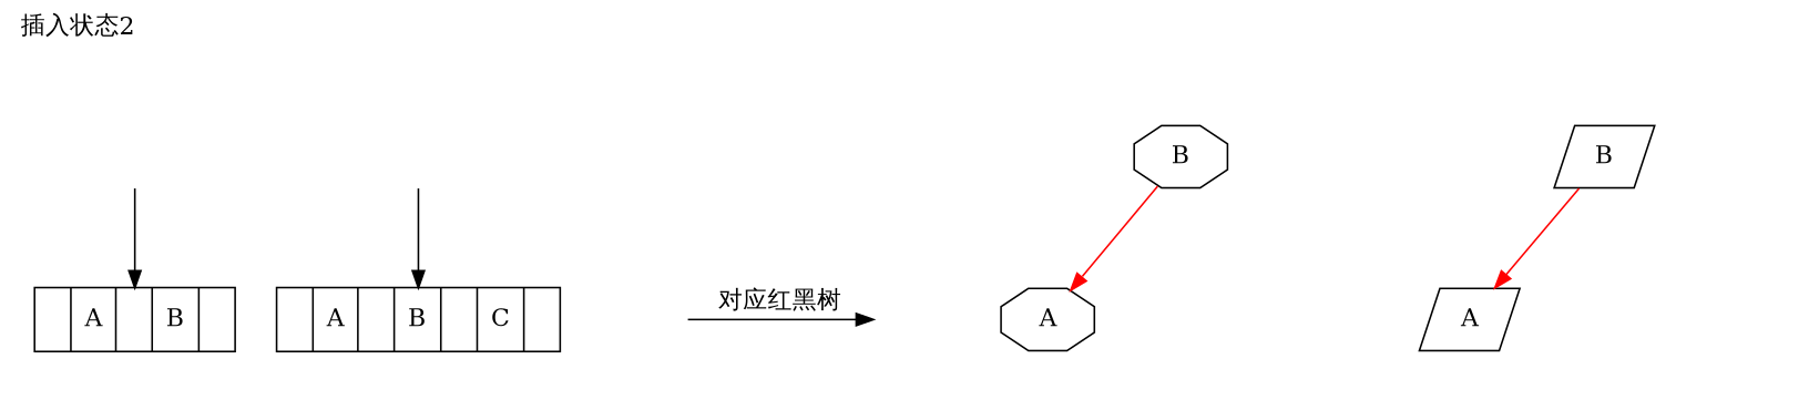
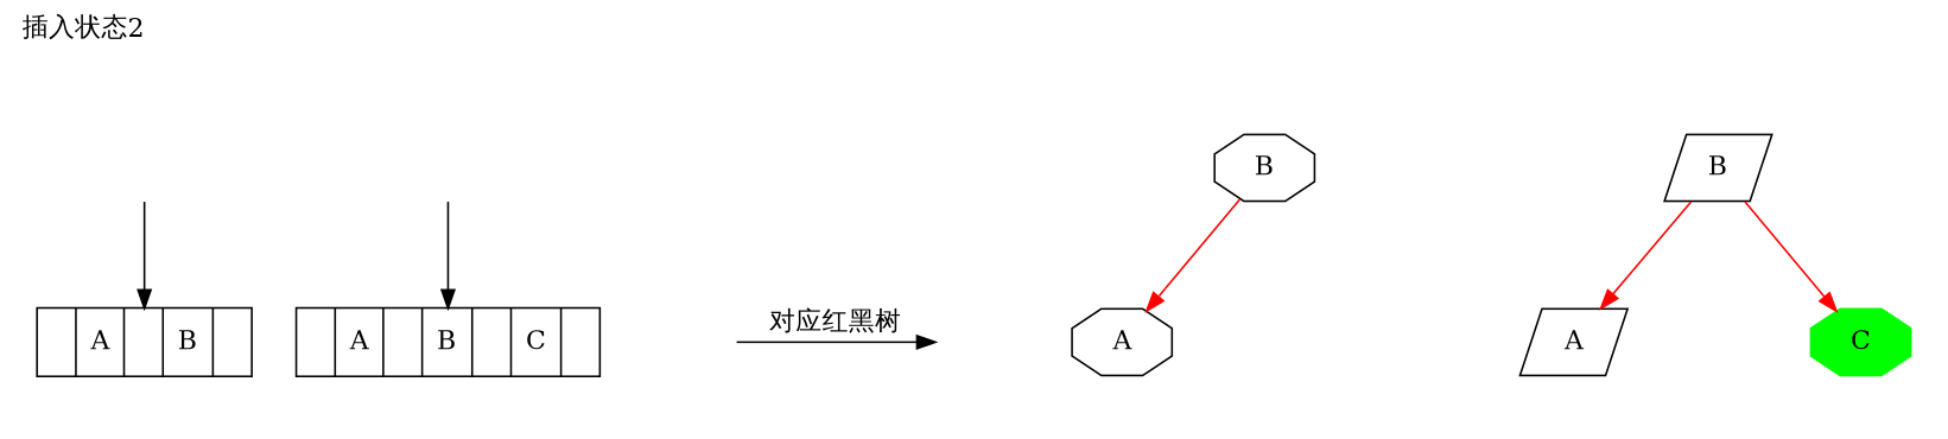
  digraph {
    label="插入状态2"
    labeljust=l
    labelloc=t
    node [shape=circle style=invis]
    n1_0 [shape=record]
    n2 [label="<f1> | A | <f2> | B | <f3>" shape=record style=""]
    n2_0 [shape=record]
    n4 [label="<f1> | A | <f2> | B | <f3> | C | <f4>" shape=record style=""]
    t_0
    t_1
    t_2
    n8 [label=B shape=octagon style=""]
    n9 [label=A shape=octagon style=""]
    v3_1
    n3_2
    n12 [label=B shape=parallelogram style=""]
    n13 [label=A shape=parallelogram style=""]
    v4_1
+   n15 [color=green label=C shape=octagon style=filled]
    subgraph cluster_1 {
      label=""
      penwidth=0
      n1_0
      n2
    }
    subgraph cluster_2 {
      label=""
      penwidth=0
      n2_0
      n4
    }
    subgraph cluster_3 {
      label=""
      penwidth=0
      t_0
      t_1
      t_2
    }
    subgraph cluster_4 {
      label=""
      penwidth=0
      n8
      n9
      v3_1
      n3_2
    }
    subgraph cluster_5 {
      label=""
      penwidth=0
      n12
      n13
      v4_1
+     n15
    }
    n1_0 -> n2
    n2_0 -> n4
    t_0 -> t_1 [style=invis]
    t_0 -> t_2 [style=invis]
    t_1 -> t_2 [constraint=false label="对应红黑树" minlen=3]
    n8 -> n9 [color=red]
    n8 -> v3_1 [style=invis]
    n8 -> n3_2 [style=invis]
    n12 -> n13 [color=red]
    n12 -> v4_1 [style=invis]
+   n12 -> n15 [color=red]
  }
